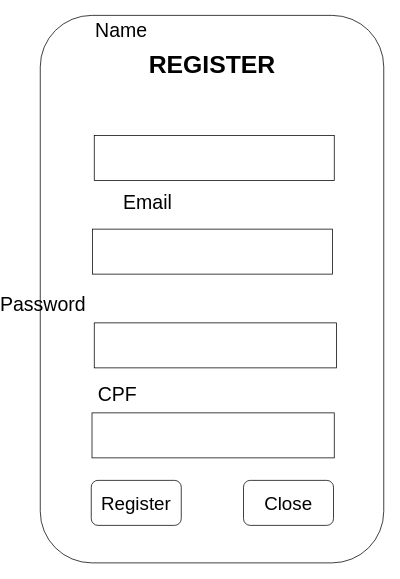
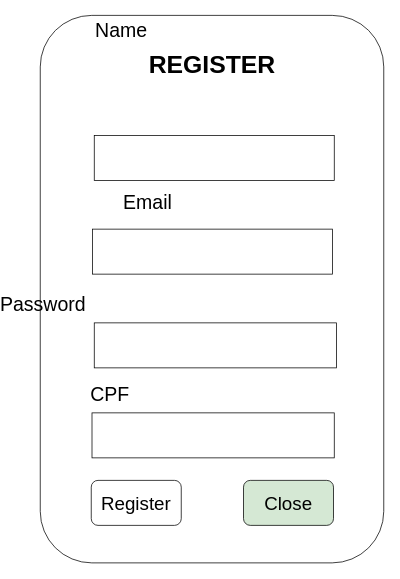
  <mxCell id="0" />
  <mxCell id="1" parent="0" />
  <mxCell id="2" value="" style="rounded=1;whiteSpace=wrap;html=1;" parent="1" vertex="1"><mxGeometry x="20" y="20" width="458" height="730" as="geometry" /></mxCell>
  <mxCell id="3" value="" style="rounded=0;whiteSpace=wrap;html=1;" parent="1" vertex="1"><mxGeometry x="92" y="180" width="320" height="60" as="geometry" /></mxCell>
  <mxCell id="4" value="Register" style="rounded=1;whiteSpace=wrap;html=1;fontSize=25;labelBorderColor=none;" parent="1" vertex="1"><mxGeometry x="88" y="640" width="120" height="60" as="geometry" /></mxCell>
  <mxCell id="5" value="Name" style="text;html=1;strokeColor=none;fillColor=none;align=right;verticalAlign=middle;whiteSpace=wrap;rounded=0;fontSize=26;gradientColor=none;labelPosition=left;verticalLabelPosition=middle;" parent="1" vertex="1"><mxGeometry x="165" y="25" width="220" height="30" as="geometry" /></mxCell>
  <mxCell id="6" value="REGISTER" style="text;html=1;strokeColor=none;fillColor=none;align=center;verticalAlign=middle;whiteSpace=wrap;rounded=0;fontSize=33;fontStyle=1" parent="1" vertex="1"><mxGeometry x="137.5" y="70" width="223" height="30" as="geometry" /></mxCell>
- <mxCell id="7" value="Close" style="rounded=1;whiteSpace=wrap;html=1;fontSize=25;labelBorderColor=none;" parent="1" vertex="1"><mxGeometry x="291" y="640" width="120" height="60" as="geometry" /></mxCell>
+ <mxCell id="7" value="Close" style="rounded=1;whiteSpace=wrap;html=1;fontSize=25;labelBorderColor=none;fillColor=#d5e8d4;" parent="1" vertex="1"><mxGeometry x="291" y="640" width="120" height="60" as="geometry" /></mxCell>
  <mxCell id="8" value="" style="rounded=0;whiteSpace=wrap;html=1;" parent="1" vertex="1"><mxGeometry x="89.5" y="305" width="320" height="60" as="geometry" /></mxCell>
  <mxCell id="9" value="Email" style="text;html=1;strokeColor=none;fillColor=none;align=right;verticalAlign=middle;whiteSpace=wrap;rounded=0;fontSize=26;gradientColor=none;labelPosition=left;verticalLabelPosition=middle;" parent="1" vertex="1"><mxGeometry x="197.5" y="255" width="220" height="30" as="geometry" /></mxCell>
  <mxCell id="10" value="" style="rounded=0;whiteSpace=wrap;html=1;" vertex="1" parent="1"><mxGeometry x="92" y="430" width="323" height="60" as="geometry" /></mxCell>
  <mxCell id="11" value="Password" style="text;html=1;strokeColor=none;fillColor=none;align=right;verticalAlign=middle;whiteSpace=wrap;rounded=0;fontSize=26;gradientColor=none;labelPosition=left;verticalLabelPosition=middle;" vertex="1" parent="1"><mxGeometry x="83" y="390" width="220" height="30" as="geometry" /></mxCell>
  <mxCell id="12" value="" style="rounded=0;whiteSpace=wrap;html=1;" vertex="1" parent="1"><mxGeometry x="89" y="550" width="323" height="60" as="geometry" /></mxCell>
- <mxCell id="13" value="CPF" style="text;html=1;strokeColor=none;fillColor=none;align=right;verticalAlign=middle;whiteSpace=wrap;rounded=0;fontSize=26;gradientColor=none;labelPosition=left;verticalLabelPosition=middle;" vertex="1" parent="1"><mxGeometry x="151" y="510" width="220" height="30" as="geometry" /></mxCell>
+ <mxCell id="13" value="CPF" style="text;html=1;strokeColor=none;fillColor=none;align=right;verticalAlign=middle;whiteSpace=wrap;rounded=0;fontSize=26;gradientColor=none;labelPosition=left;verticalLabelPosition=middle;" vertex="1" parent="1"><mxGeometry x="141" y="510" width="220" height="30" as="geometry" /></mxCell>
